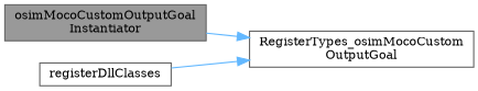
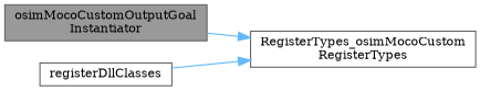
  digraph {
    fontname="DejaVu Serif"
    rankdir=LR
    node [color=grey40 fillcolor=white fontname="DejaVu Serif" fontsize=10 shape=box style=filled]
    edge [color=steelblue1 fontname="DejaVu Serif" fontsize=10 labelfontname=Helvetica labelfontsize=10 style=solid]
    n1 [color=gray40 fillcolor=grey60 fontcolor=black height=0.2 label="osimMocoCustomOutputGoal\lInstantiator" width=0.4]
-   n2 [height=0.2 label="RegisterTypes_osimMocoCustom\lOutputGoal" width=0.4]
+   n2 [height=0.2 label="RegisterTypes_osimMocoCustom\lRegisterTypes" width=0.4]
    n3 [height=0.2 label=registerDllClasses width=0.4]
    n1 -> n2
    n3 -> n2
  }
